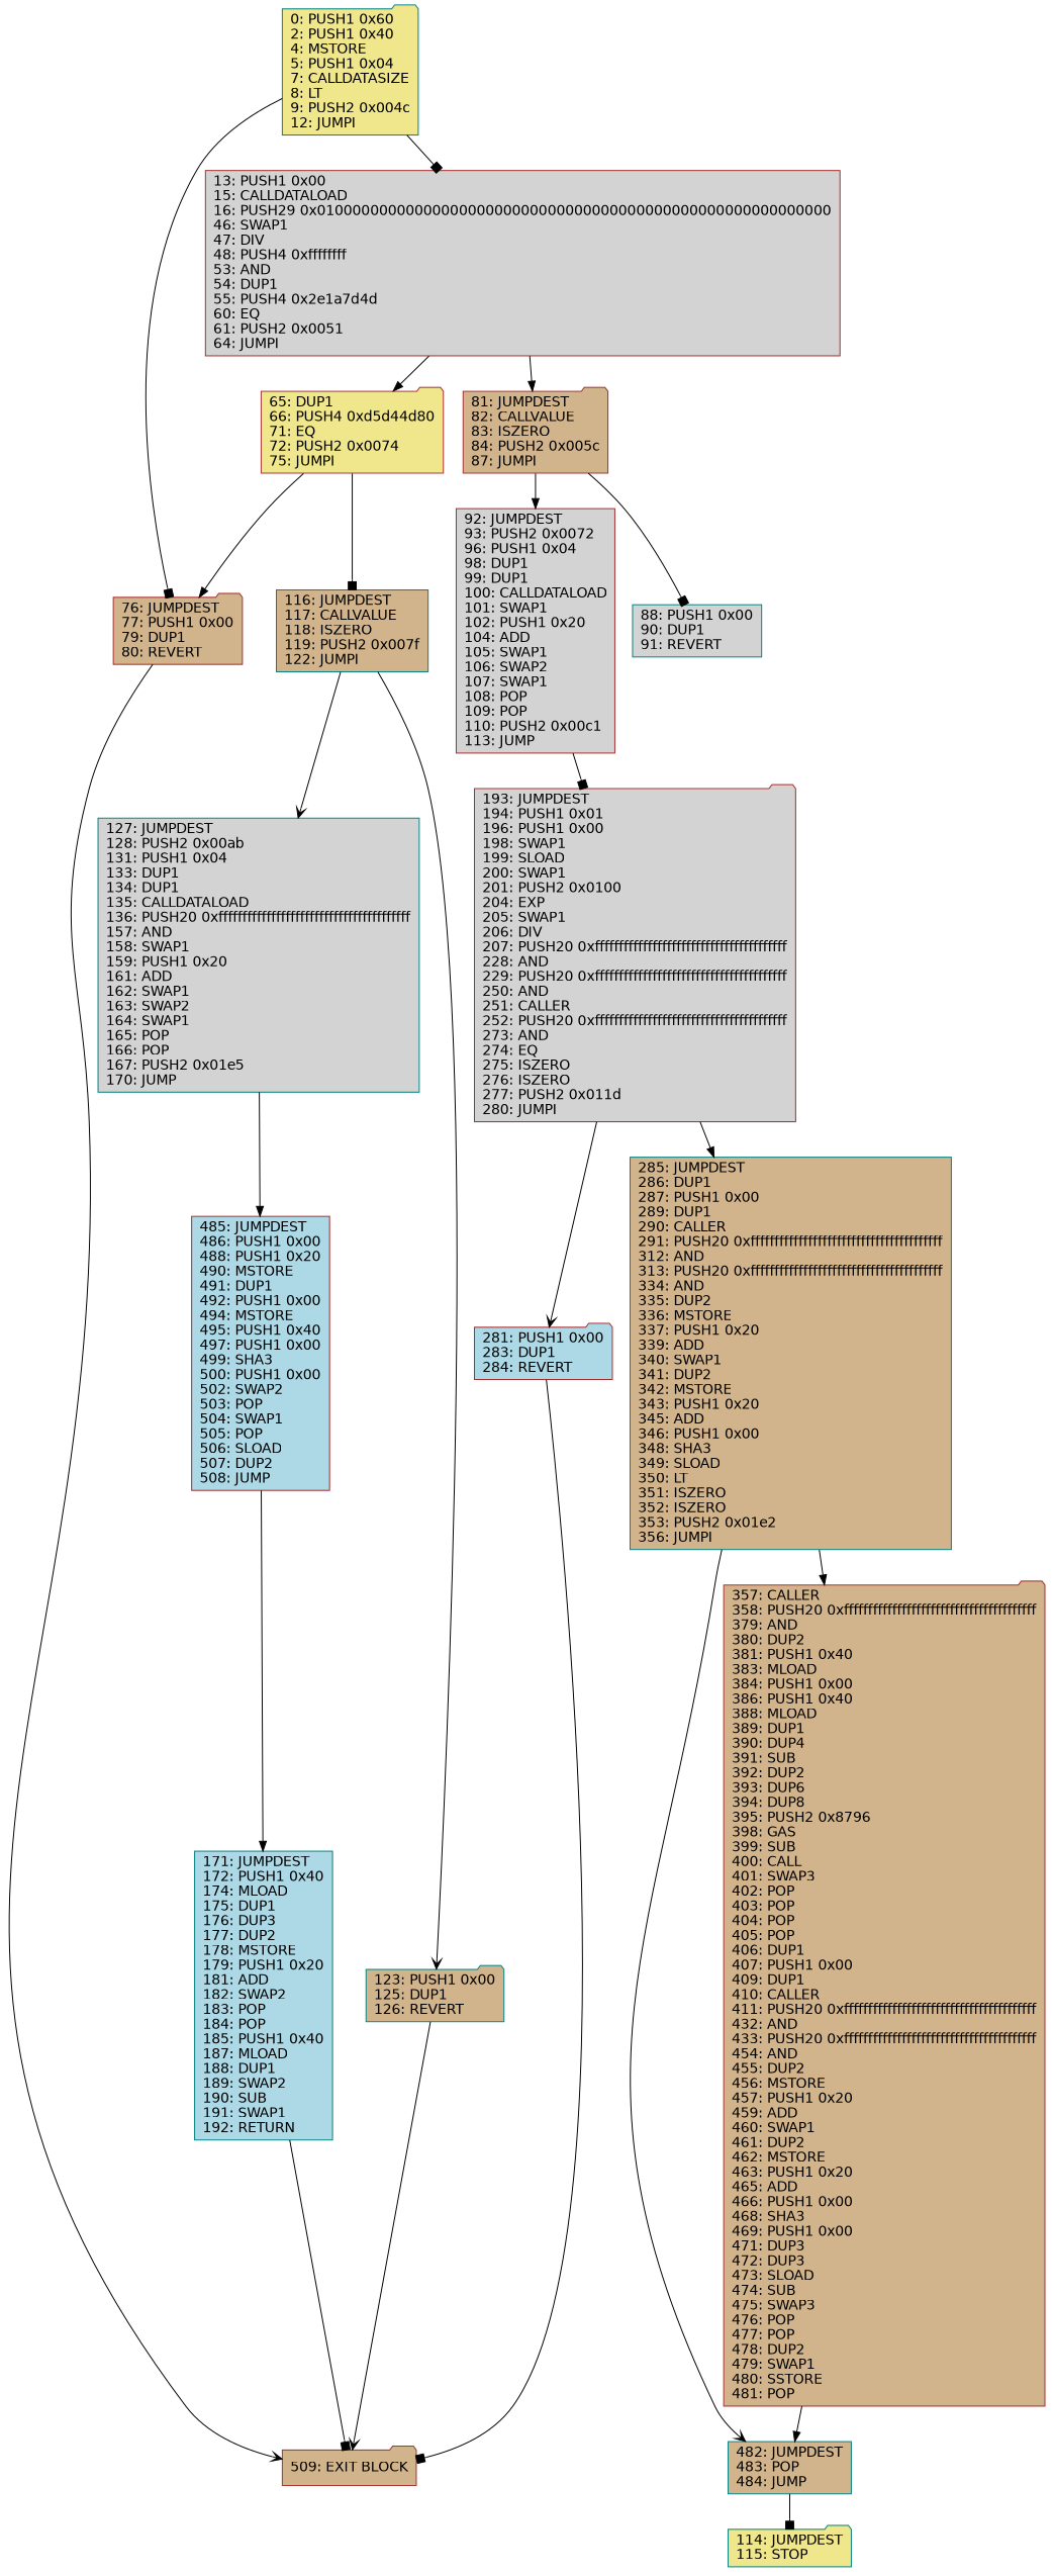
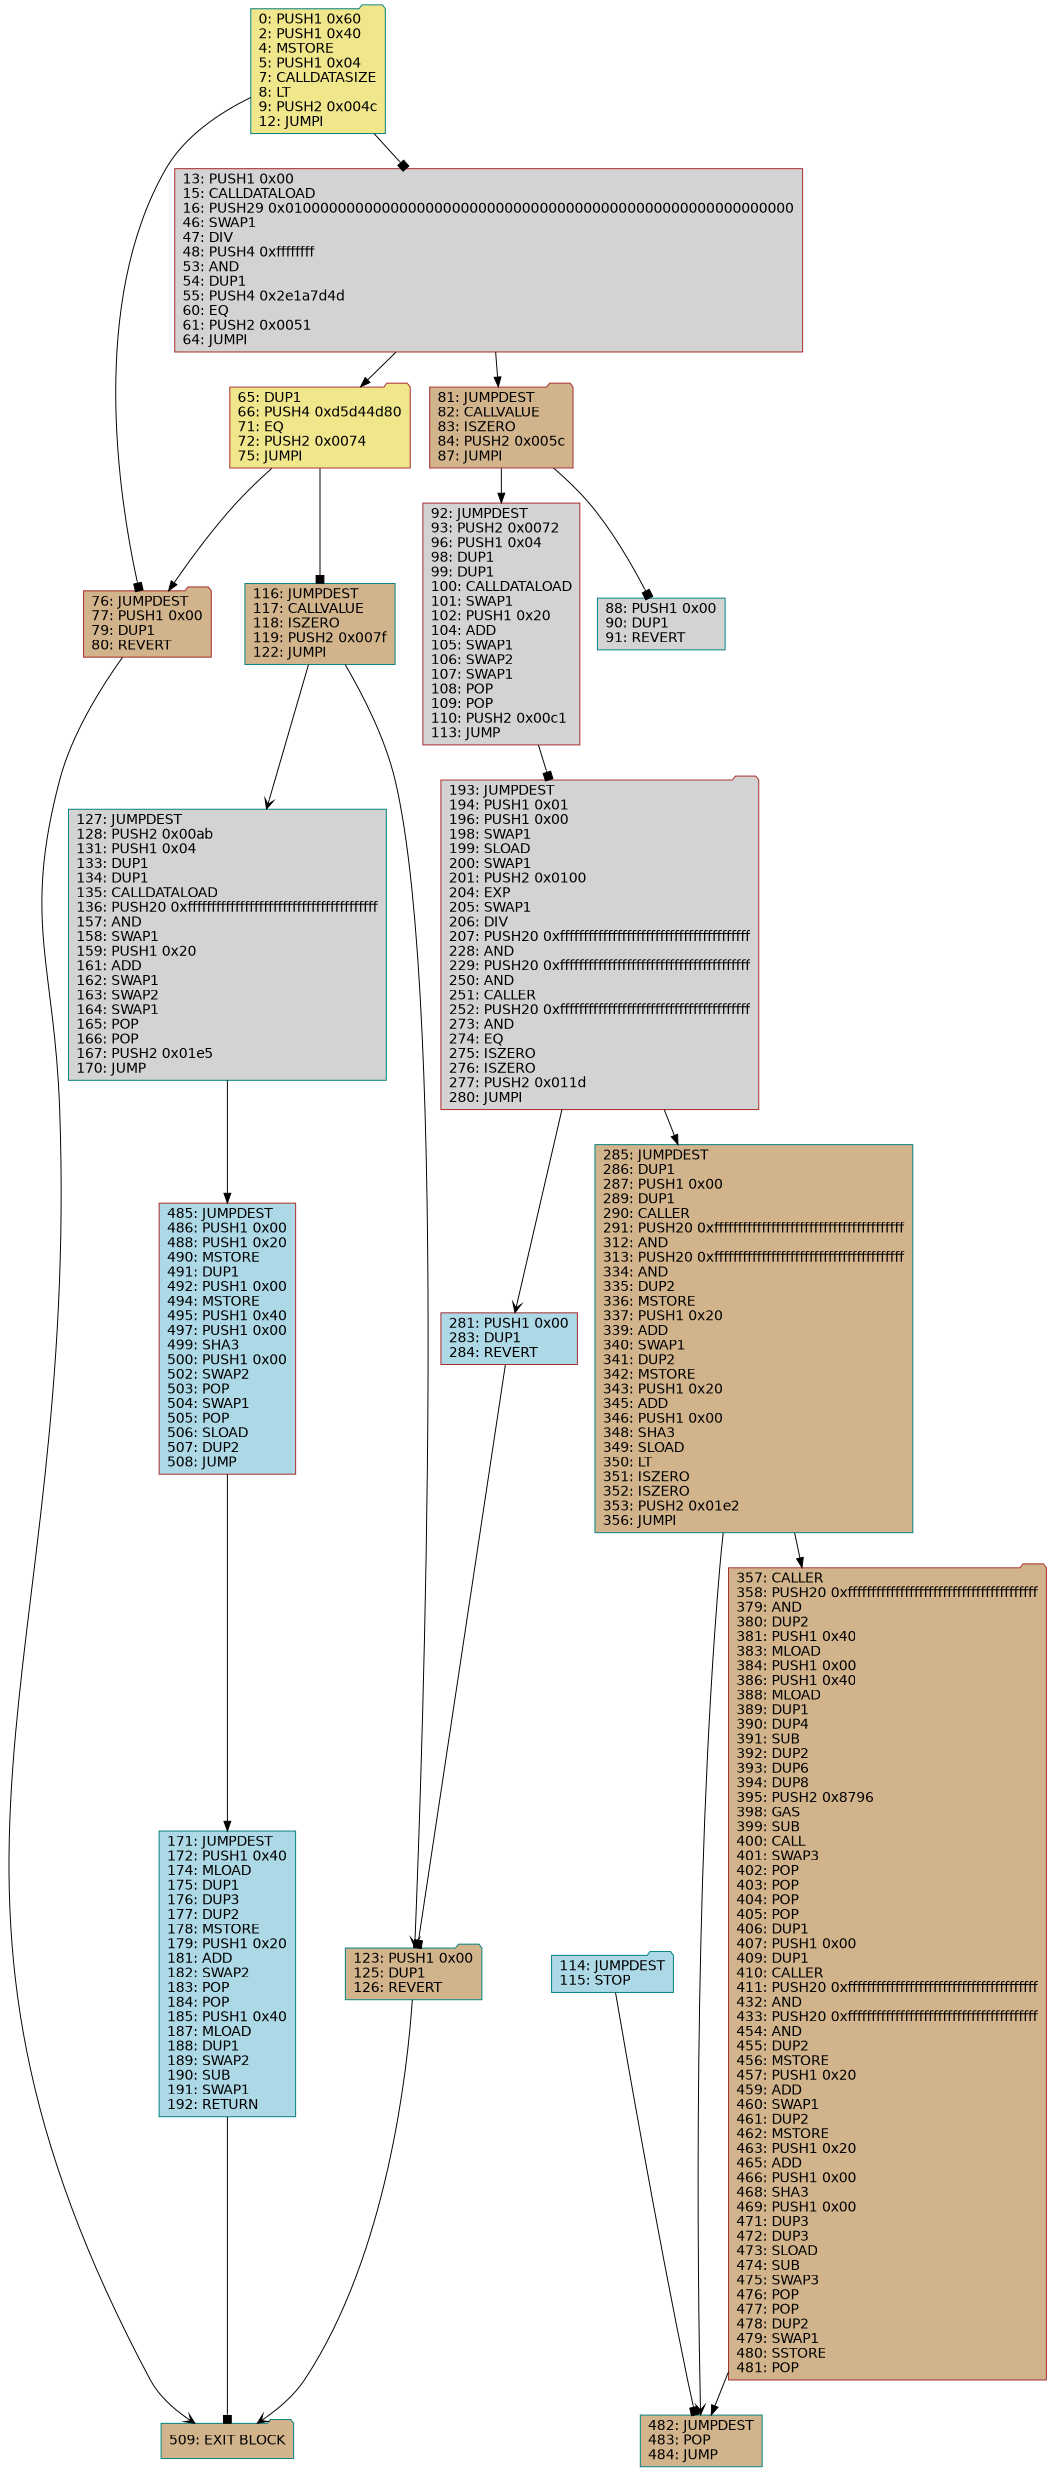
  digraph {
    fontname="DejaVu Sans"
    rankdir=UD
    node [color=brown fillcolor=tan fontcolor=black fontname="DejaVu Sans" shape=box style=filled]
    edge [arrowhead=normal fontname="DejaVu Sans"]
    n1 [color=teal label="482: JUMPDEST\l483: POP\l484: JUMP\l"]
-   n2 [color=teal fillcolor=khaki label="114: JUMPDEST\l115: STOP\l" shape=folder]
+   n2 [color=teal fillcolor=lightblue label="114: JUMPDEST\l115: STOP\l" shape=folder]
    n3 [color=teal fillcolor=khaki label="0: PUSH1 0x60\l2: PUSH1 0x40\l4: MSTORE\l5: PUSH1 0x04\l7: CALLDATASIZE\l8: LT\l9: PUSH2 0x004c\l12: JUMPI\l" shape=folder]
    n4 [label="76: JUMPDEST\l77: PUSH1 0x00\l79: DUP1\l80: REVERT\l" shape=folder]
    n5 [fillcolor=lightgrey label="13: PUSH1 0x00\l15: CALLDATALOAD\l16: PUSH29 0x0100000000000000000000000000000000000000000000000000000000\l46: SWAP1\l47: DIV\l48: PUSH4 0xffffffff\l53: AND\l54: DUP1\l55: PUSH4 0x2e1a7d4d\l60: EQ\l61: PUSH2 0x0051\l64: JUMPI\l"]
-   n6 [label="509: EXIT BLOCK\l" shape=folder]
+   n6 [color=teal label="509: EXIT BLOCK\l" shape=folder]
    n7 [fillcolor=khaki label="65: DUP1\l66: PUSH4 0xd5d44d80\l71: EQ\l72: PUSH2 0x0074\l75: JUMPI\l" shape=folder]
    n8 [label="81: JUMPDEST\l82: CALLVALUE\l83: ISZERO\l84: PUSH2 0x005c\l87: JUMPI\l" shape=folder]
    n9 [color=teal label="116: JUMPDEST\l117: CALLVALUE\l118: ISZERO\l119: PUSH2 0x007f\l122: JUMPI\l"]
    n10 [color=teal fillcolor=lightgrey label="127: JUMPDEST\l128: PUSH2 0x00ab\l131: PUSH1 0x04\l133: DUP1\l134: DUP1\l135: CALLDATALOAD\l136: PUSH20 0xffffffffffffffffffffffffffffffffffffffff\l157: AND\l158: SWAP1\l159: PUSH1 0x20\l161: ADD\l162: SWAP1\l163: SWAP2\l164: SWAP1\l165: POP\l166: POP\l167: PUSH2 0x01e5\l170: JUMP\l"]
    n11 [color=teal label="123: PUSH1 0x00\l125: DUP1\l126: REVERT\l" shape=folder]
    n12 [color=teal label="285: JUMPDEST\l286: DUP1\l287: PUSH1 0x00\l289: DUP1\l290: CALLER\l291: PUSH20 0xffffffffffffffffffffffffffffffffffffffff\l312: AND\l313: PUSH20 0xffffffffffffffffffffffffffffffffffffffff\l334: AND\l335: DUP2\l336: MSTORE\l337: PUSH1 0x20\l339: ADD\l340: SWAP1\l341: DUP2\l342: MSTORE\l343: PUSH1 0x20\l345: ADD\l346: PUSH1 0x00\l348: SHA3\l349: SLOAD\l350: LT\l351: ISZERO\l352: ISZERO\l353: PUSH2 0x01e2\l356: JUMPI\l"]
    n13 [label="357: CALLER\l358: PUSH20 0xffffffffffffffffffffffffffffffffffffffff\l379: AND\l380: DUP2\l381: PUSH1 0x40\l383: MLOAD\l384: PUSH1 0x00\l386: PUSH1 0x40\l388: MLOAD\l389: DUP1\l390: DUP4\l391: SUB\l392: DUP2\l393: DUP6\l394: DUP8\l395: PUSH2 0x8796\l398: GAS\l399: SUB\l400: CALL\l401: SWAP3\l402: POP\l403: POP\l404: POP\l405: POP\l406: DUP1\l407: PUSH1 0x00\l409: DUP1\l410: CALLER\l411: PUSH20 0xffffffffffffffffffffffffffffffffffffffff\l432: AND\l433: PUSH20 0xffffffffffffffffffffffffffffffffffffffff\l454: AND\l455: DUP2\l456: MSTORE\l457: PUSH1 0x20\l459: ADD\l460: SWAP1\l461: DUP2\l462: MSTORE\l463: PUSH1 0x20\l465: ADD\l466: PUSH1 0x00\l468: SHA3\l469: PUSH1 0x00\l471: DUP3\l472: DUP3\l473: SLOAD\l474: SUB\l475: SWAP3\l476: POP\l477: POP\l478: DUP2\l479: SWAP1\l480: SSTORE\l481: POP\l" shape=folder]
    n14 [fillcolor=lightgrey label="193: JUMPDEST\l194: PUSH1 0x01\l196: PUSH1 0x00\l198: SWAP1\l199: SLOAD\l200: SWAP1\l201: PUSH2 0x0100\l204: EXP\l205: SWAP1\l206: DIV\l207: PUSH20 0xffffffffffffffffffffffffffffffffffffffff\l228: AND\l229: PUSH20 0xffffffffffffffffffffffffffffffffffffffff\l250: AND\l251: CALLER\l252: PUSH20 0xffffffffffffffffffffffffffffffffffffffff\l273: AND\l274: EQ\l275: ISZERO\l276: ISZERO\l277: PUSH2 0x011d\l280: JUMPI\l" shape=folder]
-   n15 [fillcolor=lightblue label="281: PUSH1 0x00\l283: DUP1\l284: REVERT\l" shape=folder]
+   n15 [fillcolor=lightblue label="281: PUSH1 0x00\l283: DUP1\l284: REVERT\l"]
    n16 [fillcolor=lightgrey label="92: JUMPDEST\l93: PUSH2 0x0072\l96: PUSH1 0x04\l98: DUP1\l99: DUP1\l100: CALLDATALOAD\l101: SWAP1\l102: PUSH1 0x20\l104: ADD\l105: SWAP1\l106: SWAP2\l107: SWAP1\l108: POP\l109: POP\l110: PUSH2 0x00c1\l113: JUMP\l"]
    n17 [color=teal fillcolor=lightgrey label="88: PUSH1 0x00\l90: DUP1\l91: REVERT\l"]
    n18 [fillcolor=lightblue label="485: JUMPDEST\l486: PUSH1 0x00\l488: PUSH1 0x20\l490: MSTORE\l491: DUP1\l492: PUSH1 0x00\l494: MSTORE\l495: PUSH1 0x40\l497: PUSH1 0x00\l499: SHA3\l500: PUSH1 0x00\l502: SWAP2\l503: POP\l504: SWAP1\l505: POP\l506: SLOAD\l507: DUP2\l508: JUMP\l"]
    n19 [color=teal fillcolor=lightblue label="171: JUMPDEST\l172: PUSH1 0x40\l174: MLOAD\l175: DUP1\l176: DUP3\l177: DUP2\l178: MSTORE\l179: PUSH1 0x20\l181: ADD\l182: SWAP2\l183: POP\l184: POP\l185: PUSH1 0x40\l187: MLOAD\l188: DUP1\l189: SWAP2\l190: SUB\l191: SWAP1\l192: RETURN\l"]
-   n1 -> n2 [arrowhead=box]
+   n2 -> n1 [arrowhead=box]
    n3 -> n4 [arrowhead=box]
    n3 -> n5 [arrowhead=box]
    n4 -> n6 [arrowhead=vee]
    n5 -> n7
    n5 -> n8
    n7 -> n4
    n7 -> n9 [arrowhead=box]
    n8 -> n16
    n8 -> n17 [arrowhead=box]
    n9 -> n10 [arrowhead=vee]
    n9 -> n11 [arrowhead=vee]
    n10 -> n18
    n11 -> n6 [arrowhead=vee]
    n12 -> n1 [arrowhead=vee]
    n12 -> n13
    n13 -> n1
    n14 -> n12
    n14 -> n15 [arrowhead=vee]
-   n15 -> n6 [arrowhead=box]
+   n15 -> n11 [arrowhead=box]
    n16 -> n14 [arrowhead=box]
    n18 -> n19
    n19 -> n6 [arrowhead=box]
  }
